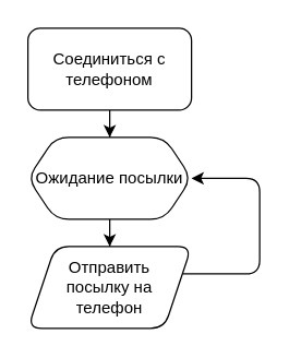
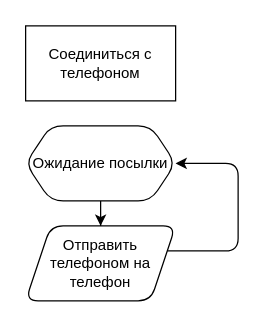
  <mxCell id="0" />
  <mxCell id="1" parent="0" />
- <mxCell id="2" style="edgeStyle=orthogonalEdgeStyle;rounded=0;orthogonalLoop=1;jettySize=auto;html=1;" parent="1" source="3" target="5" edge="1"><mxGeometry relative="1" as="geometry" /></mxCell>
- <mxCell id="3" value="Соединиться с телефоном" style="whiteSpace=wrap;html=1;rounded=1;" parent="1" vertex="1"><mxGeometry x="20" y="20" width="120" height="60" as="geometry" /></mxCell>
+ <mxCell id="3" value="Соединиться с телефоном" style="whiteSpace=wrap;html=1;rounded=0;" parent="1" vertex="1"><mxGeometry x="20" y="20" width="120" height="60" as="geometry" /></mxCell>
  <mxCell id="4" style="edgeStyle=orthogonalEdgeStyle;rounded=0;orthogonalLoop=1;jettySize=auto;html=1;" parent="1" source="5" target="7" edge="1"><mxGeometry relative="1" as="geometry" /></mxCell>
  <mxCell id="5" value="Ожидание посылки" style="shape=hexagon;perimeter=hexagonPerimeter2;whiteSpace=wrap;html=1;fixedSize=1;rounded=1;" parent="1" vertex="1"><mxGeometry x="20" y="100" width="120" height="60" as="geometry" /></mxCell>
  <mxCell id="6" style="edgeStyle=orthogonalEdgeStyle;rounded=1;orthogonalLoop=1;jettySize=auto;html=1;entryX=1;entryY=0.5;entryDx=0;entryDy=0;" parent="1" source="7" target="5" edge="1"><mxGeometry relative="1" as="geometry"><Array as="points"><mxPoint x="190" y="200" /><mxPoint x="190" y="130" /></Array></mxGeometry></mxCell>
- <mxCell id="7" value="Отправить &lt;br&gt;посылку на &lt;br&gt;телефон" style="shape=parallelogram;perimeter=parallelogramPerimeter;whiteSpace=wrap;html=1;fixedSize=1;rounded=1;" parent="1" vertex="1"><mxGeometry x="20" y="180" width="120" height="60" as="geometry" /></mxCell>
+ <mxCell id="7" value="Отправить &lt;br&gt;телефоном на &lt;br&gt;телефон" style="shape=parallelogram;perimeter=parallelogramPerimeter;whiteSpace=wrap;html=1;fixedSize=1;rounded=1;" parent="1" vertex="1"><mxGeometry x="20" y="180" width="120" height="60" as="geometry" /></mxCell>
